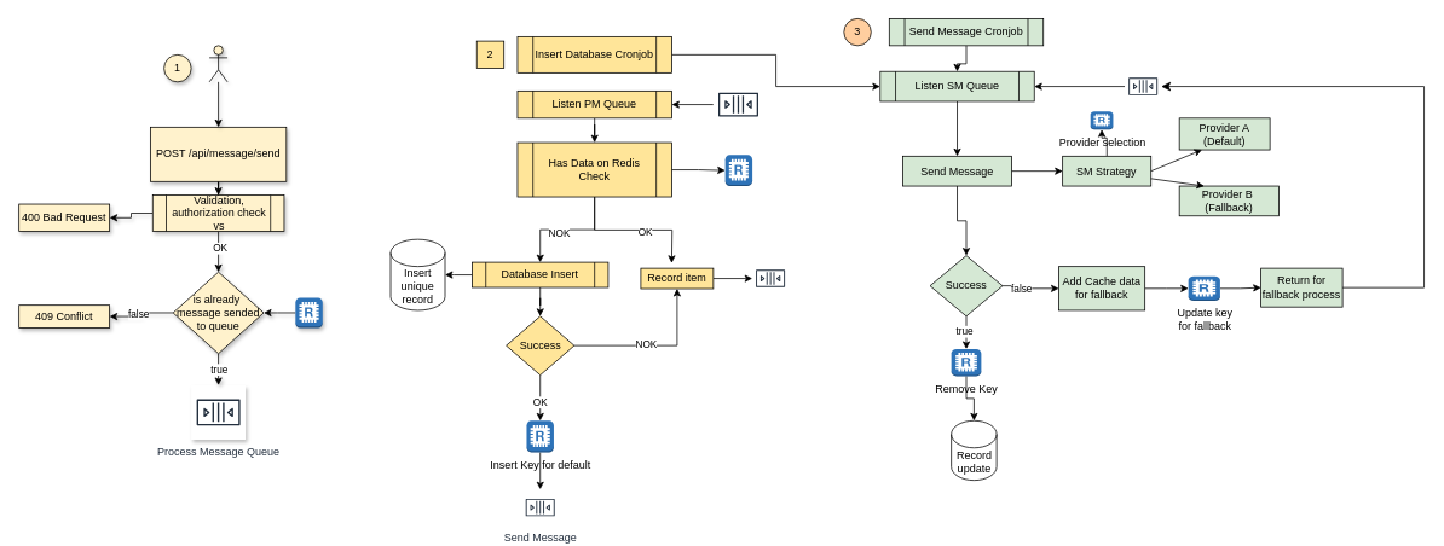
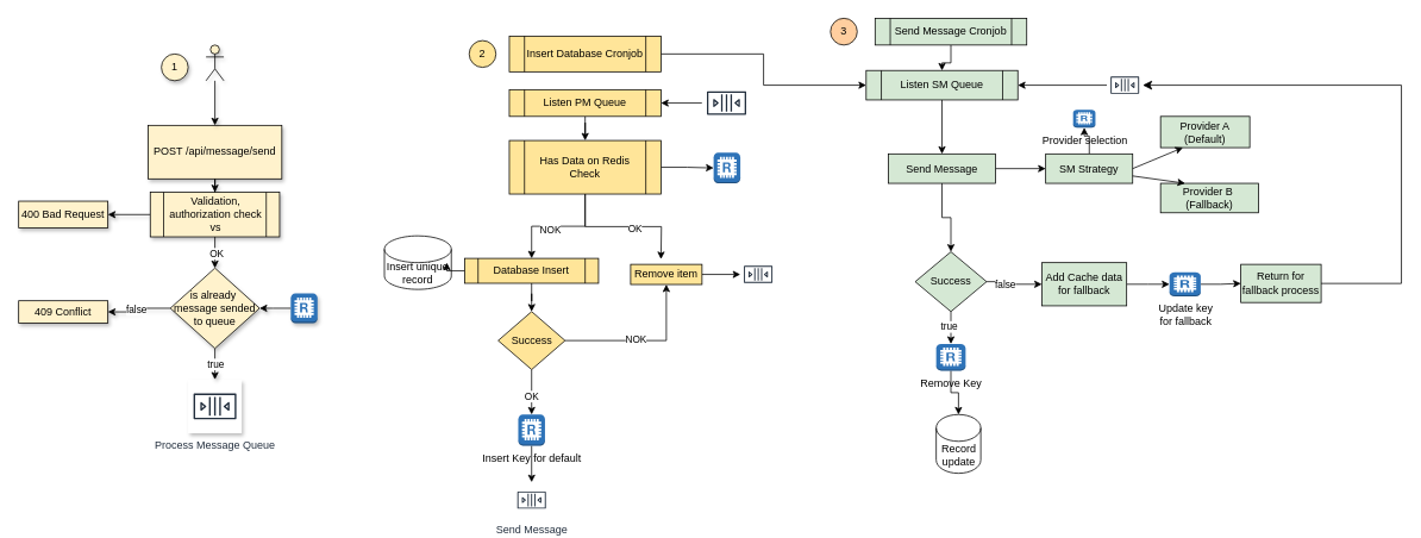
  <mxCell id="0" />
  <mxCell id="1" parent="0" />
  <mxCell id="2" style="edgeStyle=orthogonalEdgeStyle;rounded=0;orthogonalLoop=1;jettySize=auto;html=1;shadow=1;fillColor=#FFF2CC;" edge="1" parent="1" source="3" target="11"><mxGeometry relative="1" as="geometry" /></mxCell>
  <mxCell id="3" value="POST /api/message/send" style="rounded=0;whiteSpace=wrap;html=1;shadow=1;fillColor=#FFF2CC;" vertex="1" parent="1"><mxGeometry x="165" y="140" width="150" height="60" as="geometry" /></mxCell>
  <mxCell id="4" value="1" style="ellipse;whiteSpace=wrap;html=1;aspect=fixed;shadow=1;fillColor=#FFF2CC;" vertex="1" parent="1"><mxGeometry x="180" y="60" width="30" height="30" as="geometry" /></mxCell>
  <mxCell id="5" value="" style="edgeStyle=orthogonalEdgeStyle;rounded=0;orthogonalLoop=1;jettySize=auto;html=1;shadow=1;fillColor=#FFF2CC;" edge="1" parent="1" source="6" target="3"><mxGeometry relative="1" as="geometry" /></mxCell>
  <mxCell id="6" value="" style="shape=umlActor;verticalLabelPosition=bottom;verticalAlign=top;html=1;outlineConnect=0;shadow=1;fillColor=#FFF2CC;" vertex="1" parent="1"><mxGeometry x="230" y="50" width="20" height="40" as="geometry" /></mxCell>
  <mxCell id="7" value="Process Message Queue" style="sketch=0;outlineConnect=0;fontColor=#232F3E;gradientColor=none;strokeColor=#232F3E;fillColor=#ffffff;dashed=0;verticalLabelPosition=bottom;verticalAlign=top;align=center;html=1;fontSize=12;fontStyle=0;aspect=fixed;shape=mxgraph.aws4.resourceIcon;resIcon=mxgraph.aws4.queue;shadow=1;" vertex="1" parent="1"><mxGeometry x="210" y="425" width="60" height="60" as="geometry" /></mxCell>
  <mxCell id="8" value="" style="edgeStyle=orthogonalEdgeStyle;rounded=0;orthogonalLoop=1;jettySize=auto;html=1;shadow=1;fillColor=#FFF2CC;" edge="1" parent="1" source="11" target="21"><mxGeometry relative="1" as="geometry" /></mxCell>
  <mxCell id="9" value="OK" style="edgeLabel;html=1;align=center;verticalAlign=middle;resizable=0;points=[];shadow=1;fillColor=#FFF2CC;" vertex="1" connectable="0" parent="8"><mxGeometry x="-0.2" y="1" relative="1" as="geometry"><mxPoint as="offset" /></mxGeometry></mxCell>
  <mxCell id="10" style="edgeStyle=orthogonalEdgeStyle;rounded=0;orthogonalLoop=1;jettySize=auto;html=1;shadow=1;fillColor=#FFF2CC;" edge="1" parent="1" source="11" target="31"><mxGeometry relative="1" as="geometry" /></mxCell>
- <mxCell id="11" value="Validation, authorization check vs" style="shape=process;whiteSpace=wrap;html=1;backgroundOutline=1;shadow=1;fillColor=#FFF2CC;" vertex="1" parent="1"><mxGeometry x="167.5" y="215" width="145" height="40" as="geometry" /></mxCell>
- <mxCell id="12" value="2" style="whiteSpace=wrap;html=1;aspect=fixed;fillColor=light-dark(#FFE599,var(--ge-dark-color, #121212));rounded=0;" vertex="1" parent="1"><mxGeometry x="525" y="45" width="30" height="30" as="geometry" /></mxCell>
+ <mxCell id="11" value="Validation, authorization check vs" style="shape=process;whiteSpace=wrap;html=1;backgroundOutline=1;shadow=1;fillColor=#FFF2CC;" vertex="1" parent="1"><mxGeometry x="167.5" y="215" width="145" height="50" as="geometry" /></mxCell>
+ <mxCell id="12" value="2" style="ellipse;whiteSpace=wrap;html=1;aspect=fixed;fillColor=light-dark(#FFE599,var(--ge-dark-color, #121212));" vertex="1" parent="1"><mxGeometry x="525" y="45" width="30" height="30" as="geometry" /></mxCell>
  <mxCell id="13" value="" style="edgeStyle=orthogonalEdgeStyle;rounded=0;orthogonalLoop=1;jettySize=auto;html=1;fillColor=light-dark(#FFE599,var(--ge-dark-color, #121212));" edge="1" parent="1" source="14" target="51"><mxGeometry relative="1" as="geometry" /></mxCell>
  <mxCell id="14" value="Insert Database Cronjob" style="shape=process;whiteSpace=wrap;html=1;backgroundOutline=1;fillColor=light-dark(#FFE599,var(--ge-dark-color, #121212));" vertex="1" parent="1"><mxGeometry x="570" y="40" width="170" height="40" as="geometry" /></mxCell>
  <mxCell id="15" style="edgeStyle=orthogonalEdgeStyle;rounded=0;orthogonalLoop=1;jettySize=auto;html=1;" edge="1" parent="1" source="16" target="33"><mxGeometry relative="1" as="geometry" /></mxCell>
  <mxCell id="16" value="" style="sketch=0;outlineConnect=0;fontColor=#232F3E;gradientColor=none;strokeColor=#232F3E;fillColor=#ffffff;dashed=0;verticalLabelPosition=bottom;verticalAlign=top;align=center;html=1;fontSize=12;fontStyle=0;aspect=fixed;shape=mxgraph.aws4.resourceIcon;resIcon=mxgraph.aws4.queue;" vertex="1" parent="1"><mxGeometry x="786" y="87.5" width="55" height="55" as="geometry" /></mxCell>
  <mxCell id="17" style="edgeStyle=orthogonalEdgeStyle;rounded=0;orthogonalLoop=1;jettySize=auto;html=1;shadow=1;" edge="1" parent="1" source="21" target="7"><mxGeometry relative="1" as="geometry" /></mxCell>
  <mxCell id="18" value="true" style="edgeLabel;html=1;align=center;verticalAlign=middle;resizable=0;points=[];shadow=1;fillColor=#FFF2CC;" vertex="1" connectable="0" parent="17"><mxGeometry relative="1" as="geometry"><mxPoint as="offset" /></mxGeometry></mxCell>
  <mxCell id="19" value="" style="edgeStyle=orthogonalEdgeStyle;rounded=0;orthogonalLoop=1;jettySize=auto;html=1;shadow=1;fillColor=#FFF2CC;" edge="1" parent="1" source="21" target="27"><mxGeometry relative="1" as="geometry"><mxPoint x="140" y="405" as="targetPoint" /></mxGeometry></mxCell>
  <mxCell id="20" value="false" style="edgeLabel;html=1;align=center;verticalAlign=middle;resizable=0;points=[];shadow=1;fillColor=#FFF2CC;" vertex="1" connectable="0" parent="19"><mxGeometry x="-0.029" y="-4" relative="1" as="geometry"><mxPoint as="offset" /></mxGeometry></mxCell>
  <mxCell id="21" value="is already&amp;nbsp; message sended to queue" style="rhombus;whiteSpace=wrap;html=1;shadow=1;fillColor=#FFF2CC;" vertex="1" parent="1"><mxGeometry x="190" y="300" width="100" height="90" as="geometry" /></mxCell>
- <mxCell id="22" value="Insert unique record" style="shape=cylinder3;whiteSpace=wrap;html=1;boundedLbl=1;backgroundOutline=1;size=15;" vertex="1" parent="1"><mxGeometry x="430" y="263.86" width="60" height="78.41" as="geometry" /></mxCell>
+ <mxCell id="22" value="Insert unique record" style="shape=cylinder3;whiteSpace=wrap;html=1;boundedLbl=1;backgroundOutline=1;size=15;" vertex="1" parent="1"><mxGeometry x="430" y="263.86" width="75" height="60" as="geometry" /></mxCell>
  <mxCell id="23" value="" style="edgeStyle=orthogonalEdgeStyle;rounded=0;orthogonalLoop=1;jettySize=auto;html=1;" edge="1" parent="1" source="24" target="49"><mxGeometry relative="1" as="geometry" /></mxCell>
  <mxCell id="24" value="Insert Key for default" style="outlineConnect=0;dashed=0;verticalLabelPosition=bottom;verticalAlign=top;align=center;html=1;shape=mxgraph.aws3.redis;fillColor=#2E73B8;gradientColor=none;" vertex="1" parent="1"><mxGeometry x="580" y="464.13" width="30" height="35" as="geometry" /></mxCell>
  <mxCell id="25" style="edgeStyle=orthogonalEdgeStyle;rounded=0;orthogonalLoop=1;jettySize=auto;html=1;shadow=1;" edge="1" parent="1" source="26" target="21"><mxGeometry relative="1" as="geometry" /></mxCell>
  <mxCell id="26" value="" style="outlineConnect=0;dashed=0;verticalLabelPosition=bottom;verticalAlign=top;align=center;html=1;shape=mxgraph.aws3.redis;fillColor=#2E73B8;gradientColor=none;shadow=1;" vertex="1" parent="1"><mxGeometry x="325" y="328.37" width="30" height="33.25" as="geometry" /></mxCell>
  <mxCell id="27" value="409 Conflict" style="whiteSpace=wrap;html=1;shadow=1;fillColor=#FFF2CC;" vertex="1" parent="1"><mxGeometry x="20" y="336.62" width="100" height="25" as="geometry" /></mxCell>
  <mxCell id="28" style="edgeStyle=orthogonalEdgeStyle;rounded=0;orthogonalLoop=1;jettySize=auto;html=1;" edge="1" parent="1" source="30" target="22"><mxGeometry relative="1" as="geometry" /></mxCell>
  <mxCell id="29" value="" style="edgeStyle=orthogonalEdgeStyle;rounded=0;orthogonalLoop=1;jettySize=auto;html=1;fillColor=light-dark(#FFE599,var(--ge-dark-color, #121212));" edge="1" parent="1" source="30" target="38"><mxGeometry relative="1" as="geometry" /></mxCell>
  <mxCell id="30" value="Database Insert" style="shape=process;whiteSpace=wrap;html=1;backgroundOutline=1;fillColor=light-dark(#FFE599,var(--ge-dark-color, #121212));" vertex="1" parent="1"><mxGeometry x="520" y="289.12" width="150" height="27.88" as="geometry" /></mxCell>
  <mxCell id="31" value="400 Bad Request" style="whiteSpace=wrap;html=1;shadow=1;fillColor=#FFF2CC;" vertex="1" parent="1"><mxGeometry x="20" y="225" width="100" height="30" as="geometry" /></mxCell>
  <mxCell id="32" style="edgeStyle=orthogonalEdgeStyle;rounded=0;orthogonalLoop=1;jettySize=auto;html=1;fillColor=light-dark(#FFE599,var(--ge-dark-color, #121212));" edge="1" parent="1" source="33" target="45"><mxGeometry relative="1" as="geometry" /></mxCell>
  <mxCell id="33" value="Listen PM Queue" style="shape=process;whiteSpace=wrap;html=1;backgroundOutline=1;fillColor=light-dark(#FFE599,var(--ge-dark-color, #121212));" vertex="1" parent="1"><mxGeometry x="570" y="100" width="170" height="30" as="geometry" /></mxCell>
  <mxCell id="34" value="" style="edgeStyle=orthogonalEdgeStyle;rounded=0;orthogonalLoop=1;jettySize=auto;html=1;" edge="1" parent="1" source="38" target="24"><mxGeometry relative="1" as="geometry" /></mxCell>
  <mxCell id="35" value="OK" style="edgeLabel;html=1;align=center;verticalAlign=middle;resizable=0;points=[];" vertex="1" connectable="0" parent="34"><mxGeometry x="0.184" y="-1" relative="1" as="geometry"><mxPoint as="offset" /></mxGeometry></mxCell>
  <mxCell id="36" style="edgeStyle=orthogonalEdgeStyle;rounded=0;orthogonalLoop=1;jettySize=auto;html=1;entryX=0.5;entryY=1;entryDx=0;entryDy=0;" edge="1" parent="1" source="38" target="78"><mxGeometry relative="1" as="geometry" /></mxCell>
  <mxCell id="37" value="NOK" style="edgeLabel;html=1;align=center;verticalAlign=middle;resizable=0;points=[];" vertex="1" connectable="0" parent="36"><mxGeometry x="-0.109" y="2" relative="1" as="geometry"><mxPoint as="offset" /></mxGeometry></mxCell>
  <mxCell id="38" value="Success" style="rhombus;whiteSpace=wrap;html=1;fillColor=light-dark(#FFE599,var(--ge-dark-color, #121212));" vertex="1" parent="1"><mxGeometry x="557.5" y="348.73" width="75" height="65" as="geometry" /></mxCell>
  <mxCell id="39" value="" style="outlineConnect=0;dashed=0;verticalLabelPosition=bottom;verticalAlign=top;align=center;html=1;shape=mxgraph.aws3.redis;fillColor=#2E73B8;gradientColor=none;" vertex="1" parent="1"><mxGeometry x="799" y="170.5" width="30" height="34.5" as="geometry" /></mxCell>
  <mxCell id="40" style="edgeStyle=orthogonalEdgeStyle;rounded=0;orthogonalLoop=1;jettySize=auto;html=1;" edge="1" parent="1" source="45" target="39"><mxGeometry relative="1" as="geometry" /></mxCell>
  <mxCell id="41" style="edgeStyle=orthogonalEdgeStyle;rounded=0;orthogonalLoop=1;jettySize=auto;html=1;fillColor=light-dark(#FFE599,var(--ge-dark-color, #121212));" edge="1" parent="1" source="45" target="30"><mxGeometry relative="1" as="geometry" /></mxCell>
  <mxCell id="42" value="NOK" style="edgeLabel;html=1;align=center;verticalAlign=middle;resizable=0;points=[];" vertex="1" connectable="0" parent="41"><mxGeometry x="0.149" y="3" relative="1" as="geometry"><mxPoint as="offset" /></mxGeometry></mxCell>
  <mxCell id="43" style="edgeStyle=orthogonalEdgeStyle;rounded=0;orthogonalLoop=1;jettySize=auto;html=1;" edge="1" parent="1" source="45"><mxGeometry relative="1" as="geometry"><mxPoint x="740" y="290" as="targetPoint" /></mxGeometry></mxCell>
  <mxCell id="44" value="OK" style="edgeLabel;html=1;align=center;verticalAlign=middle;resizable=0;points=[];" vertex="1" connectable="0" parent="43"><mxGeometry x="0.142" y="-1" relative="1" as="geometry"><mxPoint x="1" y="1" as="offset" /></mxGeometry></mxCell>
  <mxCell id="45" value="Has Data on Redis Check" style="shape=process;whiteSpace=wrap;html=1;backgroundOutline=1;fillColor=light-dark(#FFE599,var(--ge-dark-color, #121212));" vertex="1" parent="1"><mxGeometry x="570" y="157" width="170" height="60" as="geometry" /></mxCell>
  <mxCell id="46" value="" style="edgeStyle=orthogonalEdgeStyle;rounded=0;orthogonalLoop=1;jettySize=auto;html=1;fillColor=#FFCE9F;" edge="1" parent="1" source="47" target="51"><mxGeometry relative="1" as="geometry" /></mxCell>
  <mxCell id="47" value="Send Message Cronjob" style="shape=process;whiteSpace=wrap;html=1;backgroundOutline=1;fillColor=light-dark(#D5E8D4,var(--ge-dark-color, #121212));" vertex="1" parent="1"><mxGeometry x="980" y="20" width="170" height="30" as="geometry" /></mxCell>
  <mxCell id="48" value="3" style="ellipse;whiteSpace=wrap;html=1;aspect=fixed;fillColor=#FFCE9F;" vertex="1" parent="1"><mxGeometry x="930" y="20" width="30" height="30" as="geometry" /></mxCell>
  <mxCell id="49" value="Send Message" style="sketch=0;outlineConnect=0;fontColor=#232F3E;gradientColor=none;strokeColor=#232F3E;fillColor=#ffffff;dashed=0;verticalLabelPosition=bottom;verticalAlign=top;align=center;html=1;fontSize=12;fontStyle=0;aspect=fixed;shape=mxgraph.aws4.resourceIcon;resIcon=mxgraph.aws4.queue;" vertex="1" parent="1"><mxGeometry x="575" y="540" width="40" height="40" as="geometry" /></mxCell>
  <mxCell id="50" style="edgeStyle=orthogonalEdgeStyle;rounded=0;orthogonalLoop=1;jettySize=auto;html=1;fillColor=#FFCE9F;" edge="1" parent="1" source="51" target="74"><mxGeometry relative="1" as="geometry" /></mxCell>
  <mxCell id="51" value="Listen SM Queue" style="shape=process;whiteSpace=wrap;html=1;backgroundOutline=1;fillColor=light-dark(#D5E8D4,var(--ge-dark-color, #121212));" vertex="1" parent="1"><mxGeometry x="970" y="78.5" width="170" height="33" as="geometry" /></mxCell>
  <mxCell id="52" style="edgeStyle=orthogonalEdgeStyle;rounded=0;orthogonalLoop=1;jettySize=auto;html=1;" edge="1" parent="1" source="53" target="51"><mxGeometry relative="1" as="geometry" /></mxCell>
  <mxCell id="53" value="" style="sketch=0;outlineConnect=0;fontColor=#232F3E;gradientColor=none;strokeColor=#232F3E;fillColor=#ffffff;dashed=0;verticalLabelPosition=bottom;verticalAlign=top;align=center;html=1;fontSize=12;fontStyle=0;aspect=fixed;shape=mxgraph.aws4.resourceIcon;resIcon=mxgraph.aws4.queue;" vertex="1" parent="1"><mxGeometry x="1240" y="75" width="40" height="40" as="geometry" /></mxCell>
  <mxCell id="54" style="edgeStyle=orthogonalEdgeStyle;rounded=0;orthogonalLoop=1;jettySize=auto;html=1;" edge="1" parent="1" source="55" target="71"><mxGeometry relative="1" as="geometry" /></mxCell>
  <mxCell id="55" value="SM Strategy" style="whiteSpace=wrap;html=1;fillColor=light-dark(#D5E8D4,var(--ge-dark-color, #121212));" vertex="1" parent="1"><mxGeometry x="1171.25" y="172" width="97.5" height="33" as="geometry" /></mxCell>
  <mxCell id="56" value="Provider A&lt;br&gt;(Default)" style="whiteSpace=wrap;html=1;fillColor=light-dark(#D5E8D4,var(--ge-dark-color, #121212));" vertex="1" parent="1"><mxGeometry x="1300" y="130" width="100" height="35" as="geometry" /></mxCell>
  <mxCell id="57" value="Provider B&amp;nbsp;&lt;br&gt;(Fallback)" style="whiteSpace=wrap;html=1;fillColor=light-dark(#D5E8D4,var(--ge-dark-color, #121212));" vertex="1" parent="1"><mxGeometry x="1300" y="205" width="110" height="33" as="geometry" /></mxCell>
  <mxCell id="58" value="" style="edgeStyle=orthogonalEdgeStyle;rounded=0;orthogonalLoop=1;jettySize=auto;html=1;" edge="1" parent="1" source="62" target="67"><mxGeometry relative="1" as="geometry" /></mxCell>
  <mxCell id="59" value="false" style="edgeLabel;html=1;align=center;verticalAlign=middle;resizable=0;points=[];fillColor=#FFCE9F;" vertex="1" connectable="0" parent="58"><mxGeometry x="-0.367" y="-2" relative="1" as="geometry"><mxPoint y="1" as="offset" /></mxGeometry></mxCell>
  <mxCell id="60" value="" style="edgeStyle=orthogonalEdgeStyle;rounded=0;orthogonalLoop=1;jettySize=auto;html=1;" edge="1" parent="1" source="62" target="65"><mxGeometry relative="1" as="geometry" /></mxCell>
  <mxCell id="61" value="true" style="edgeLabel;html=1;align=center;verticalAlign=middle;resizable=0;points=[];" vertex="1" connectable="0" parent="60"><mxGeometry x="0.093" y="-3" relative="1" as="geometry"><mxPoint as="offset" /></mxGeometry></mxCell>
  <mxCell id="62" value="Success" style="rhombus;whiteSpace=wrap;html=1;fillColor=#D5E8D4;" vertex="1" parent="1"><mxGeometry x="1025" y="281.73" width="80" height="67" as="geometry" /></mxCell>
  <mxCell id="63" value="Record update" style="shape=cylinder3;whiteSpace=wrap;html=1;boundedLbl=1;backgroundOutline=1;size=15;" vertex="1" parent="1"><mxGeometry x="1048.5" y="464.13" width="50" height="65.87" as="geometry" /></mxCell>
  <mxCell id="64" value="" style="edgeStyle=orthogonalEdgeStyle;rounded=0;orthogonalLoop=1;jettySize=auto;html=1;" edge="1" parent="1" source="65" target="63"><mxGeometry relative="1" as="geometry" /></mxCell>
  <mxCell id="65" value="Remove Key" style="outlineConnect=0;dashed=0;verticalLabelPosition=bottom;verticalAlign=top;align=center;html=1;shape=mxgraph.aws3.redis;fillColor=#2E73B8;gradientColor=none;" vertex="1" parent="1"><mxGeometry x="1048.5" y="385" width="33" height="30" as="geometry" /></mxCell>
  <mxCell id="66" value="" style="edgeStyle=orthogonalEdgeStyle;rounded=0;orthogonalLoop=1;jettySize=auto;html=1;" edge="1" parent="1" source="67" target="70"><mxGeometry relative="1" as="geometry" /></mxCell>
  <mxCell id="67" value="Add Cache data for fallback" style="whiteSpace=wrap;html=1;fillColor=light-dark(#D5E8D4,var(--ge-dark-color, #121212));" vertex="1" parent="1"><mxGeometry x="1167" y="293.9" width="95" height="48.37" as="geometry" /></mxCell>
  <mxCell id="68" value="Return for fallback process" style="whiteSpace=wrap;html=1;fillColor=light-dark(#D5E8D4,var(--ge-dark-color, #121212));" vertex="1" parent="1"><mxGeometry x="1390" y="295.82" width="90" height="42.76" as="geometry" /></mxCell>
  <mxCell id="69" value="" style="edgeStyle=orthogonalEdgeStyle;rounded=0;orthogonalLoop=1;jettySize=auto;html=1;" edge="1" parent="1" source="70" target="68"><mxGeometry relative="1" as="geometry" /></mxCell>
  <mxCell id="70" value="Update key&lt;br&gt;for fallback" style="outlineConnect=0;dashed=0;verticalLabelPosition=bottom;verticalAlign=top;align=center;html=1;shape=mxgraph.aws3.redis;fillColor=#2E73B8;gradientColor=none;" vertex="1" parent="1"><mxGeometry x="1310" y="304.59" width="35" height="27" as="geometry" /></mxCell>
  <mxCell id="71" value="Provider selection" style="outlineConnect=0;dashed=0;verticalLabelPosition=bottom;verticalAlign=top;align=center;html=1;shape=mxgraph.aws3.redis;fillColor=#2E73B8;gradientColor=none;" vertex="1" parent="1"><mxGeometry x="1202" y="122.5" width="25" height="20" as="geometry" /></mxCell>
  <mxCell id="72" style="edgeStyle=orthogonalEdgeStyle;rounded=0;orthogonalLoop=1;jettySize=auto;html=1;" edge="1" parent="1" source="74" target="55"><mxGeometry relative="1" as="geometry" /></mxCell>
  <mxCell id="73" value="" style="edgeStyle=orthogonalEdgeStyle;rounded=0;orthogonalLoop=1;jettySize=auto;html=1;fillColor=#D5E8D4;" edge="1" parent="1" source="74" target="62"><mxGeometry relative="1" as="geometry" /></mxCell>
  <mxCell id="74" value="Send Message" style="whiteSpace=wrap;html=1;fillColor=#D5E8D4;" vertex="1" parent="1"><mxGeometry x="995" y="172" width="120" height="33" as="geometry" /></mxCell>
  <mxCell id="75" value="" style="edgeStyle=elbowEdgeStyle;elbow=vertical;endArrow=classic;html=1;curved=0;rounded=0;endSize=8;startSize=8;" edge="1" parent="1" source="68" target="53"><mxGeometry width="50" height="50" relative="1" as="geometry"><mxPoint x="1645" y="255" as="sourcePoint" /><mxPoint x="1440" y="120.38" as="targetPoint" /><Array as="points"><mxPoint x="1570" y="130" /></Array></mxGeometry></mxCell>
  <mxCell id="76" value="" style="sketch=0;outlineConnect=0;fontColor=#232F3E;gradientColor=none;strokeColor=#232F3E;fillColor=#ffffff;dashed=0;verticalLabelPosition=bottom;verticalAlign=top;align=center;html=1;fontSize=12;fontStyle=0;aspect=fixed;shape=mxgraph.aws4.resourceIcon;resIcon=mxgraph.aws4.queue;" vertex="1" parent="1"><mxGeometry x="829" y="287.09" width="40" height="40" as="geometry" /></mxCell>
  <mxCell id="77" style="edgeStyle=orthogonalEdgeStyle;rounded=0;orthogonalLoop=1;jettySize=auto;html=1;" edge="1" parent="1" source="78" target="76"><mxGeometry relative="1" as="geometry" /></mxCell>
- <mxCell id="78" value="Record item" style="whiteSpace=wrap;html=1;fillColor=light-dark(#FFE599,var(--ge-dark-color, #121212));" vertex="1" parent="1"><mxGeometry x="706" y="295.82" width="80" height="22.55" as="geometry" /></mxCell>
+ <mxCell id="78" value="Remove item" style="whiteSpace=wrap;html=1;fillColor=light-dark(#FFE599,var(--ge-dark-color, #121212));" vertex="1" parent="1"><mxGeometry x="706" y="295.82" width="80" height="22.55" as="geometry" /></mxCell>
  <mxCell id="79" value="" style="endArrow=classic;html=1;rounded=0;exitX=1;exitY=0.5;exitDx=0;exitDy=0;entryX=0.25;entryY=1;entryDx=0;entryDy=0;" edge="1" parent="1" source="55" target="56"><mxGeometry width="50" height="50" relative="1" as="geometry"><mxPoint x="1280" y="220.5" as="sourcePoint" /><mxPoint x="1330" y="170.5" as="targetPoint" /></mxGeometry></mxCell>
  <mxCell id="80" value="" style="endArrow=classic;html=1;rounded=0;exitX=1;exitY=0.75;exitDx=0;exitDy=0;entryX=0.25;entryY=0;entryDx=0;entryDy=0;" edge="1" parent="1" source="55" target="57"><mxGeometry width="50" height="50" relative="1" as="geometry"><mxPoint x="1279" y="199" as="sourcePoint" /><mxPoint x="1335" y="175" as="targetPoint" /></mxGeometry></mxCell>
